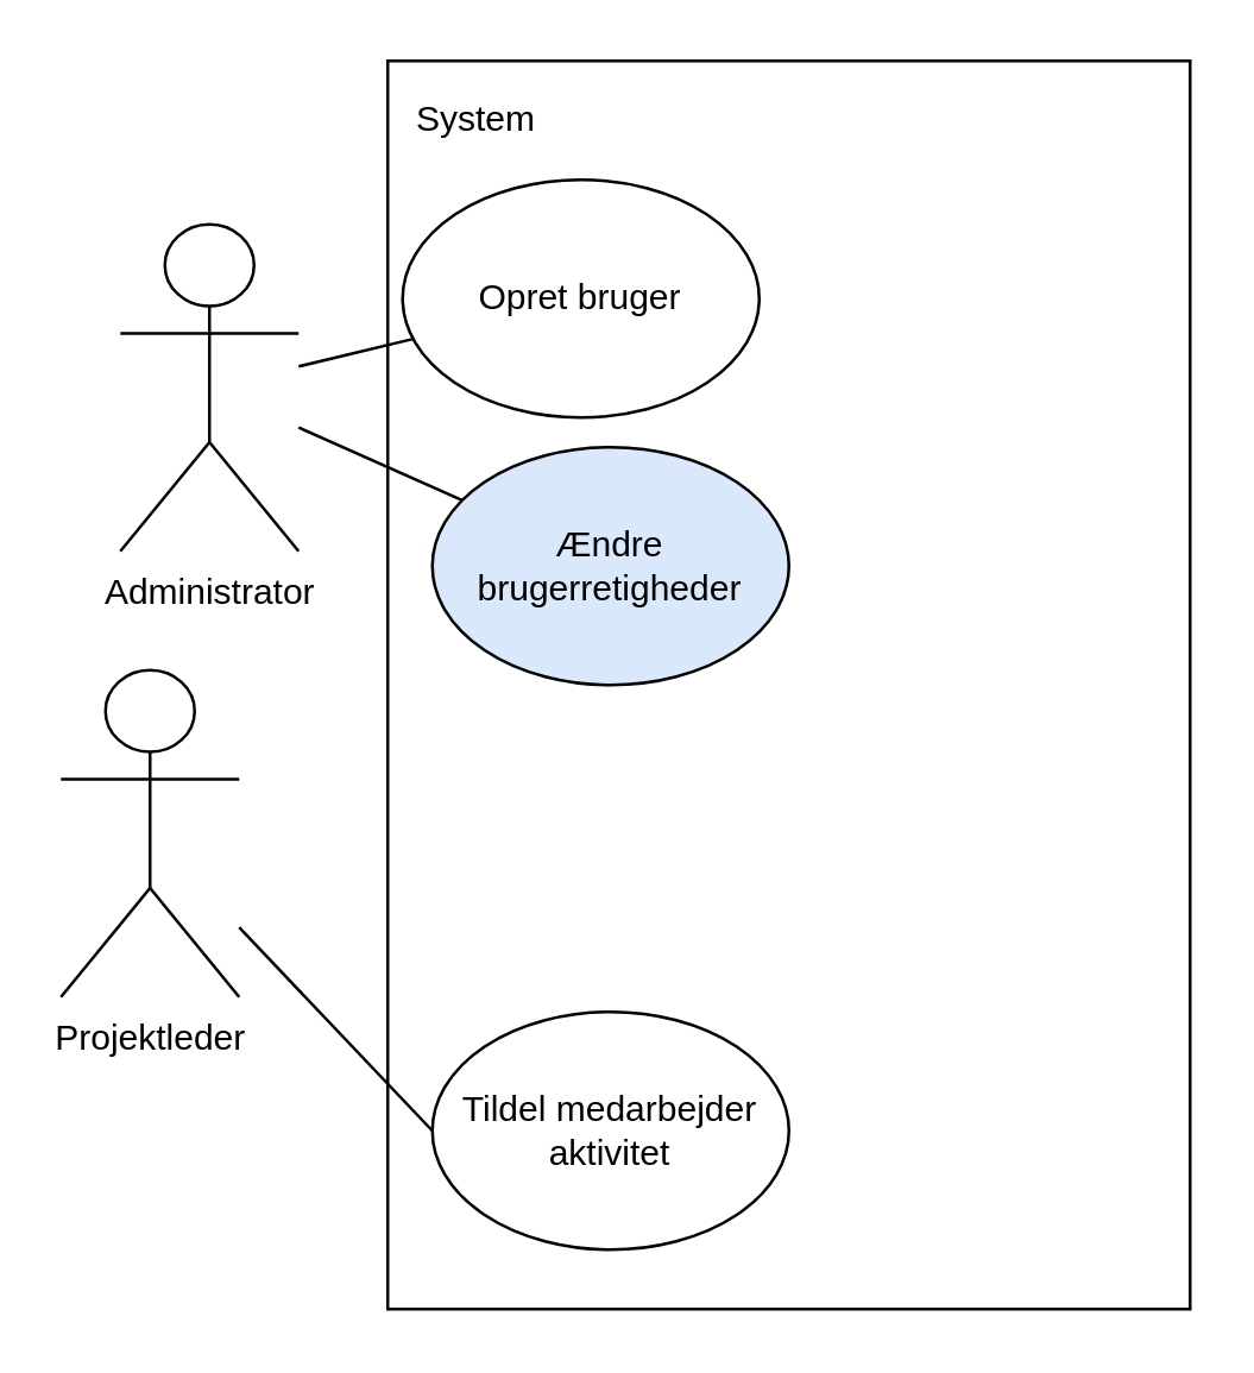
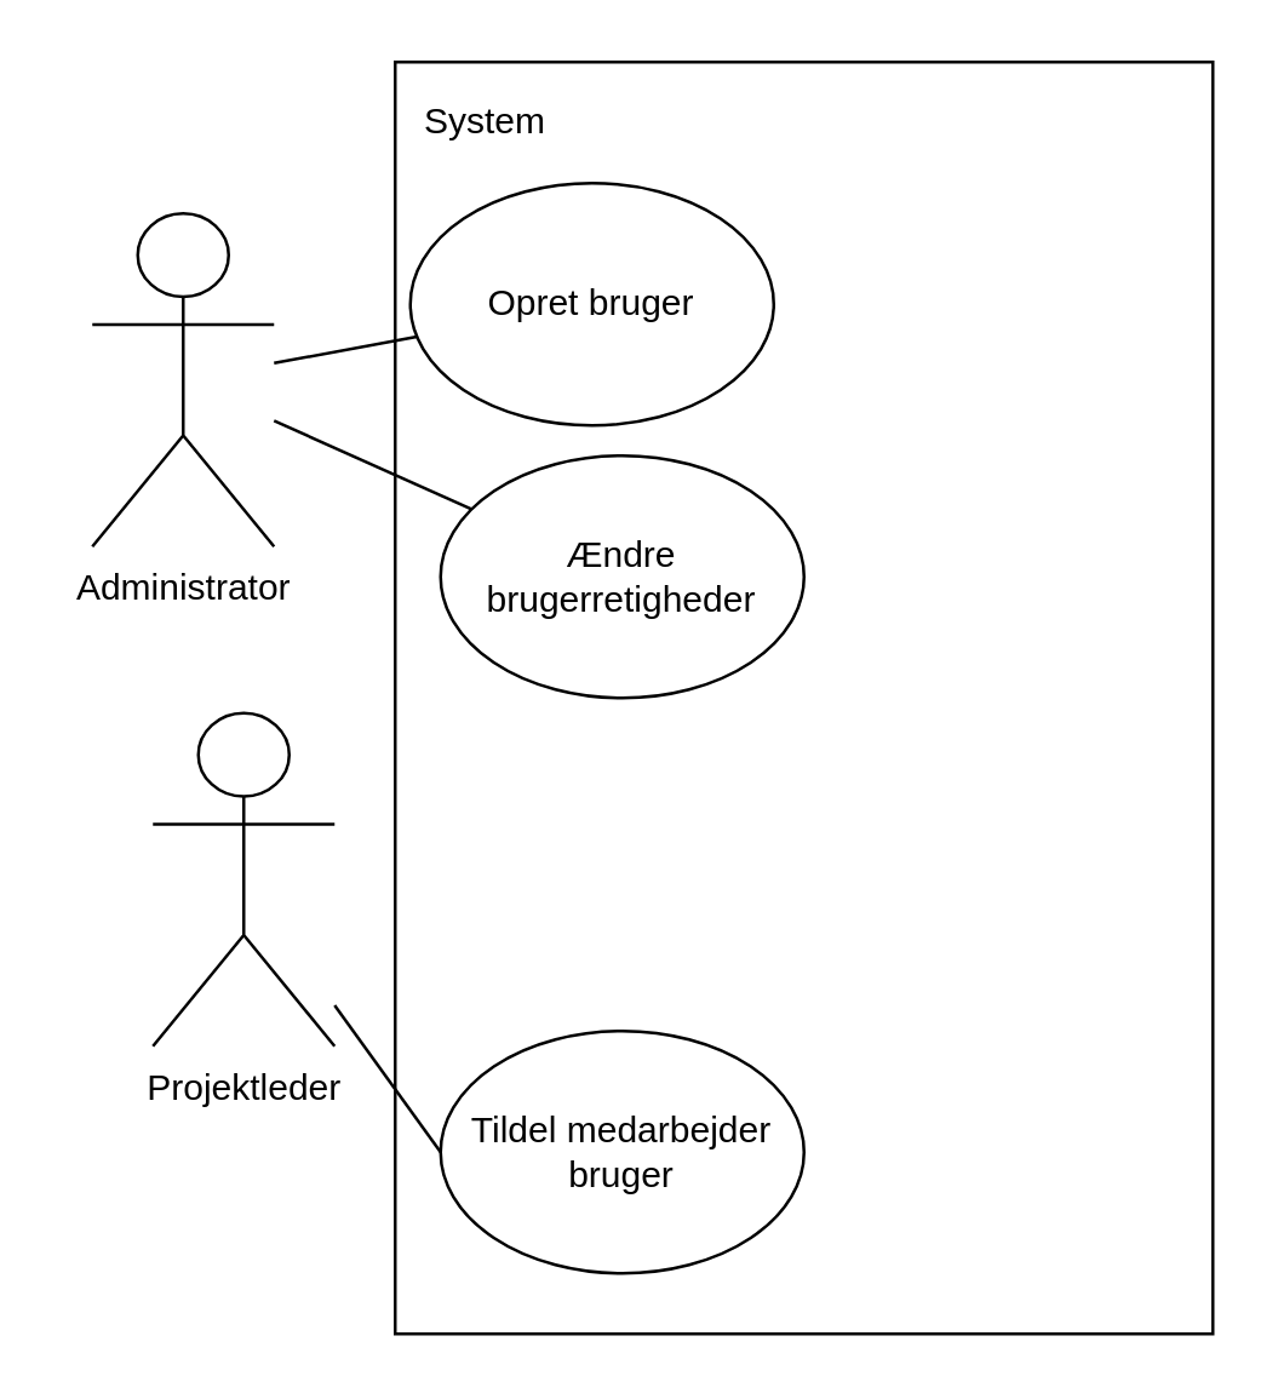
  <mxCell id="0" />
  <mxCell id="1" parent="0" />
  <mxCell id="2" value="" style="rounded=0;whiteSpace=wrap;html=1;" vertex="1" parent="1"><mxGeometry x="130" y="20" width="270" height="420" as="geometry" /></mxCell>
  <mxCell id="3" value="" style="edgeStyle=none;rounded=0;orthogonalLoop=1;jettySize=auto;html=1;endArrow=none;endFill=0;entryX=0;entryY=0.5;entryDx=0;entryDy=0;" edge="1" parent="1" source="4" target="11"><mxGeometry relative="1" as="geometry" /></mxCell>
- <mxCell id="4" value="Projektleder" style="shape=umlActor;verticalLabelPosition=bottom;verticalAlign=top;html=1;outlineConnect=0;" vertex="1" parent="1"><mxGeometry x="20" y="225" width="60" height="110" as="geometry" /></mxCell>
+ <mxCell id="4" value="Projektleder" style="shape=umlActor;verticalLabelPosition=bottom;verticalAlign=top;html=1;outlineConnect=0;" vertex="1" parent="1"><mxGeometry x="50" y="235" width="60" height="110" as="geometry" /></mxCell>
  <mxCell id="5" value="" style="rounded=0;orthogonalLoop=1;jettySize=auto;html=1;endArrow=none;endFill=0;" edge="1" parent="1" source="7" target="10"><mxGeometry relative="1" as="geometry" /></mxCell>
  <mxCell id="6" value="" style="edgeStyle=none;rounded=0;orthogonalLoop=1;jettySize=auto;html=1;endArrow=none;endFill=0;" edge="1" parent="1" source="7" target="9"><mxGeometry relative="1" as="geometry" /></mxCell>
- <mxCell id="7" value="Administrator" style="shape=umlActor;verticalLabelPosition=bottom;verticalAlign=top;html=1;outlineConnect=0;" vertex="1" parent="1"><mxGeometry x="40" y="75" width="60" height="110" as="geometry" /></mxCell>
+ <mxCell id="7" value="Administrator" style="shape=umlActor;verticalLabelPosition=bottom;verticalAlign=top;html=1;outlineConnect=0;" vertex="1" parent="1"><mxGeometry x="30" y="70" width="60" height="110" as="geometry" /></mxCell>
  <mxCell id="8" value="System" style="text;html=1;strokeColor=none;fillColor=none;align=center;verticalAlign=middle;whiteSpace=wrap;rounded=0;" vertex="1" parent="1"><mxGeometry x="140" y="30" width="40" height="20" as="geometry" /></mxCell>
  <mxCell id="9" value="Opret bruger" style="ellipse;whiteSpace=wrap;html=1;" vertex="1" parent="1"><mxGeometry x="135" y="60" width="120" height="80" as="geometry" /></mxCell>
- <mxCell id="10" value="Ændre brugerretigheder" style="ellipse;whiteSpace=wrap;html=1;fillColor=#dae8fc;" vertex="1" parent="1"><mxGeometry x="145" y="150" width="120" height="80" as="geometry" /></mxCell>
- <mxCell id="11" value="Tildel medarbejder aktivitet" style="ellipse;whiteSpace=wrap;html=1;" vertex="1" parent="1"><mxGeometry x="145" y="340" width="120" height="80" as="geometry" /></mxCell>
+ <mxCell id="10" value="Ændre brugerretigheder" style="ellipse;whiteSpace=wrap;html=1;" vertex="1" parent="1"><mxGeometry x="145" y="150" width="120" height="80" as="geometry" /></mxCell>
+ <mxCell id="11" value="Tildel medarbejder bruger" style="ellipse;whiteSpace=wrap;html=1;" vertex="1" parent="1"><mxGeometry x="145" y="340" width="120" height="80" as="geometry" /></mxCell>
